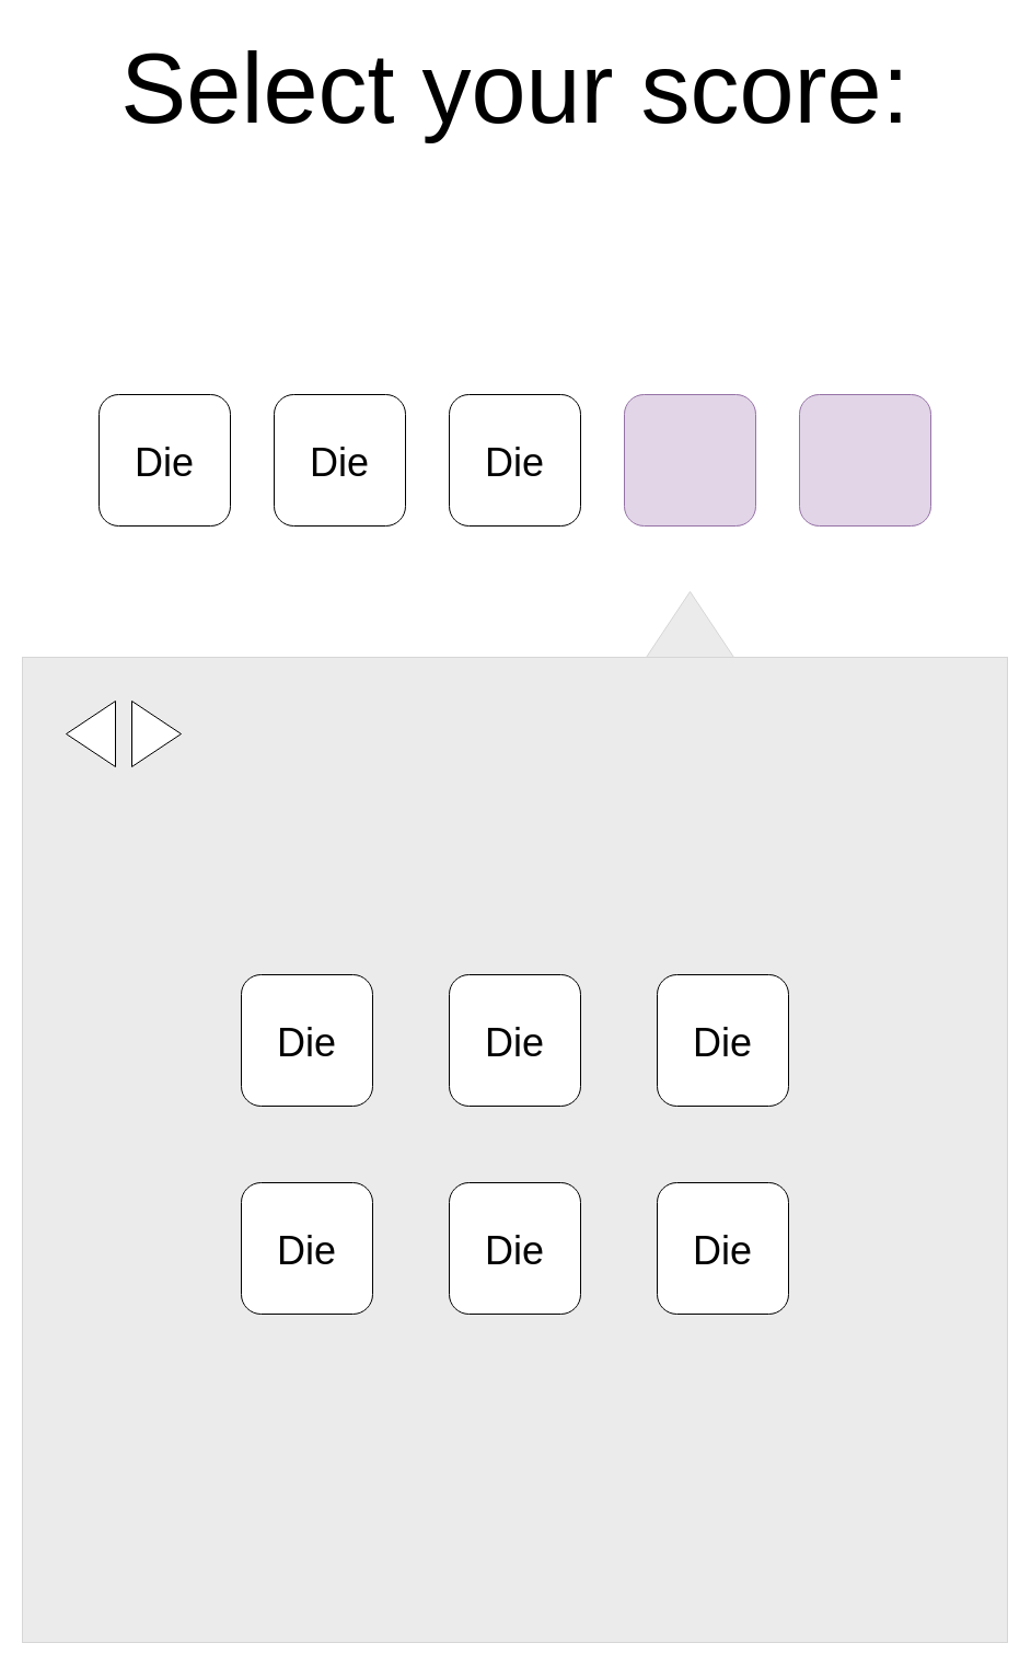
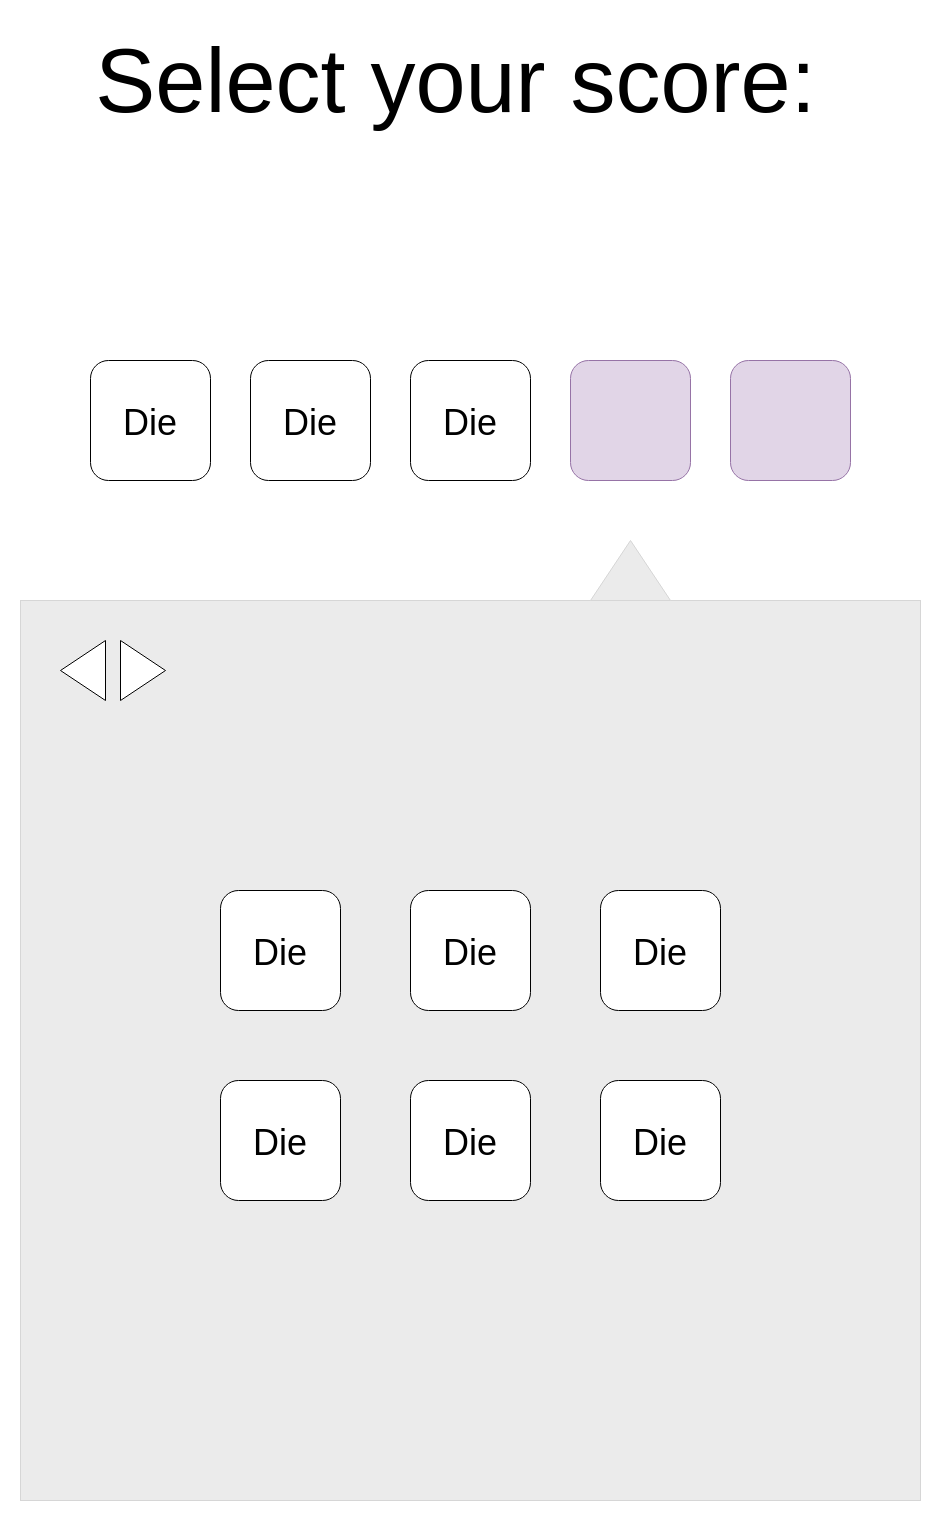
  <mxCell id="0" />
  <mxCell id="1" parent="0" />
  <mxCell id="2" value="" style="whiteSpace=wrap;html=1;aspect=fixed;rounded=0;strokeColor=#D6D6D6;fontSize=90;imageAspect=0;fillColor=#EBEBEB;" vertex="1" parent="1"><mxGeometry y="600" width="900" height="900" as="geometry" x="20" /></mxCell>
- <mxCell id="3" value="&lt;font style=&quot;font-size: 90px;&quot;&gt;Select your score:&lt;/font&gt;" style="text;html=1;align=center;verticalAlign=middle;resizable=0;points=[];autosize=1;strokeColor=none;fillColor=none;" parent="1" vertex="1"><mxGeometry x="100" y="20" width="740" height="120" as="geometry" /></mxCell>
+ <mxCell id="3" value="&lt;font style=&quot;font-size: 90px;&quot;&gt;Select your score:&lt;/font&gt;" style="text;html=1;align=center;verticalAlign=middle;resizable=0;points=[];autosize=1;strokeColor=none;fillColor=none;" parent="1" vertex="1"><mxGeometry x="85" y="20" width="740" height="120" as="geometry" /></mxCell>
  <mxCell id="4" value="" style="group" vertex="1" connectable="0" parent="1"><mxGeometry x="90" y="360" width="760" height="120" as="geometry" /></mxCell>
  <mxCell id="5" value="Die" style="text;spacingTop=-5;align=center;verticalAlign=middle;fontSize=36;rounded=1;strokeColor=default;" parent="4" vertex="1"><mxGeometry width="120" height="120" as="geometry" /></mxCell>
  <mxCell id="6" value="Die" style="text;spacingTop=-5;align=center;verticalAlign=middle;fontSize=36;rounded=1;strokeColor=default;" parent="4" vertex="1"><mxGeometry x="160" width="120" height="120" as="geometry" /></mxCell>
  <mxCell id="7" value="Die" style="text;spacingTop=-5;align=center;verticalAlign=middle;fontSize=36;rounded=1;strokeColor=default;" parent="4" vertex="1"><mxGeometry x="320" width="120" height="120" as="geometry" /></mxCell>
  <mxCell id="8" value="" style="text;spacingTop=-5;align=center;verticalAlign=middle;fontSize=36;strokeColor=#9673a6;rounded=1;fillColor=#e1d5e7;" parent="4" vertex="1"><mxGeometry x="480" width="120" height="120" as="geometry" /></mxCell>
  <mxCell id="9" value="" style="text;spacingTop=-5;align=center;verticalAlign=middle;fontSize=36;strokeColor=#9673a6;rounded=1;fillColor=#e1d5e7;" parent="4" vertex="1"><mxGeometry x="640" width="120" height="120" as="geometry" /></mxCell>
  <mxCell id="10" value="Die" style="text;spacingTop=-5;align=center;verticalAlign=middle;fontSize=36;rounded=1;strokeColor=default;fillColor=default;" vertex="1" parent="1"><mxGeometry x="220" y="890" width="120" height="120" as="geometry" /></mxCell>
  <mxCell id="11" value="Die" style="text;spacingTop=-5;align=center;verticalAlign=middle;fontSize=36;rounded=1;strokeColor=default;fillColor=default;" vertex="1" parent="1"><mxGeometry x="410" y="890" width="120" height="120" as="geometry" /></mxCell>
  <mxCell id="12" value="Die" style="text;spacingTop=-5;align=center;verticalAlign=middle;fontSize=36;rounded=1;strokeColor=default;fillColor=default;" vertex="1" parent="1"><mxGeometry x="600" y="890" width="120" height="120" as="geometry" /></mxCell>
  <mxCell id="13" value="Die" style="text;spacingTop=-5;align=center;verticalAlign=middle;fontSize=36;rounded=1;strokeColor=default;fillColor=default;" vertex="1" parent="1"><mxGeometry x="220" y="1080" width="120" height="120" as="geometry" /></mxCell>
  <mxCell id="14" value="Die" style="text;spacingTop=-5;align=center;verticalAlign=middle;fontSize=36;rounded=1;strokeColor=default;fillColor=default;" vertex="1" parent="1"><mxGeometry x="410" y="1080" width="120" height="120" as="geometry" /></mxCell>
  <mxCell id="15" value="Die" style="text;spacingTop=-5;align=center;verticalAlign=middle;fontSize=36;rounded=1;strokeColor=default;fillColor=default;" vertex="1" parent="1"><mxGeometry x="600" y="1080" width="120" height="120" as="geometry" /></mxCell>
  <mxCell id="16" value="" style="triangle;whiteSpace=wrap;html=1;rounded=0;strokeColor=#D6D6D6;fontSize=90;rotation=-90;fillColor=#EBEBEB;" vertex="1" parent="1"><mxGeometry x="600" y="530" width="60" height="80" as="geometry" /></mxCell>
  <mxCell id="17" value="" style="group" vertex="1" connectable="0" parent="1"><mxGeometry x="60" y="640" width="105" height="60" as="geometry" /></mxCell>
  <mxCell id="18" value="" style="triangle;whiteSpace=wrap;html=1;rounded=0;fontSize=90;" vertex="1" parent="17"><mxGeometry x="60" width="45" height="60" as="geometry" /></mxCell>
  <mxCell id="19" value="" style="triangle;whiteSpace=wrap;html=1;rounded=0;fontSize=90;rotation=-180;" vertex="1" parent="17"><mxGeometry x="2.665e-15" width="45" height="60" as="geometry" /></mxCell>
